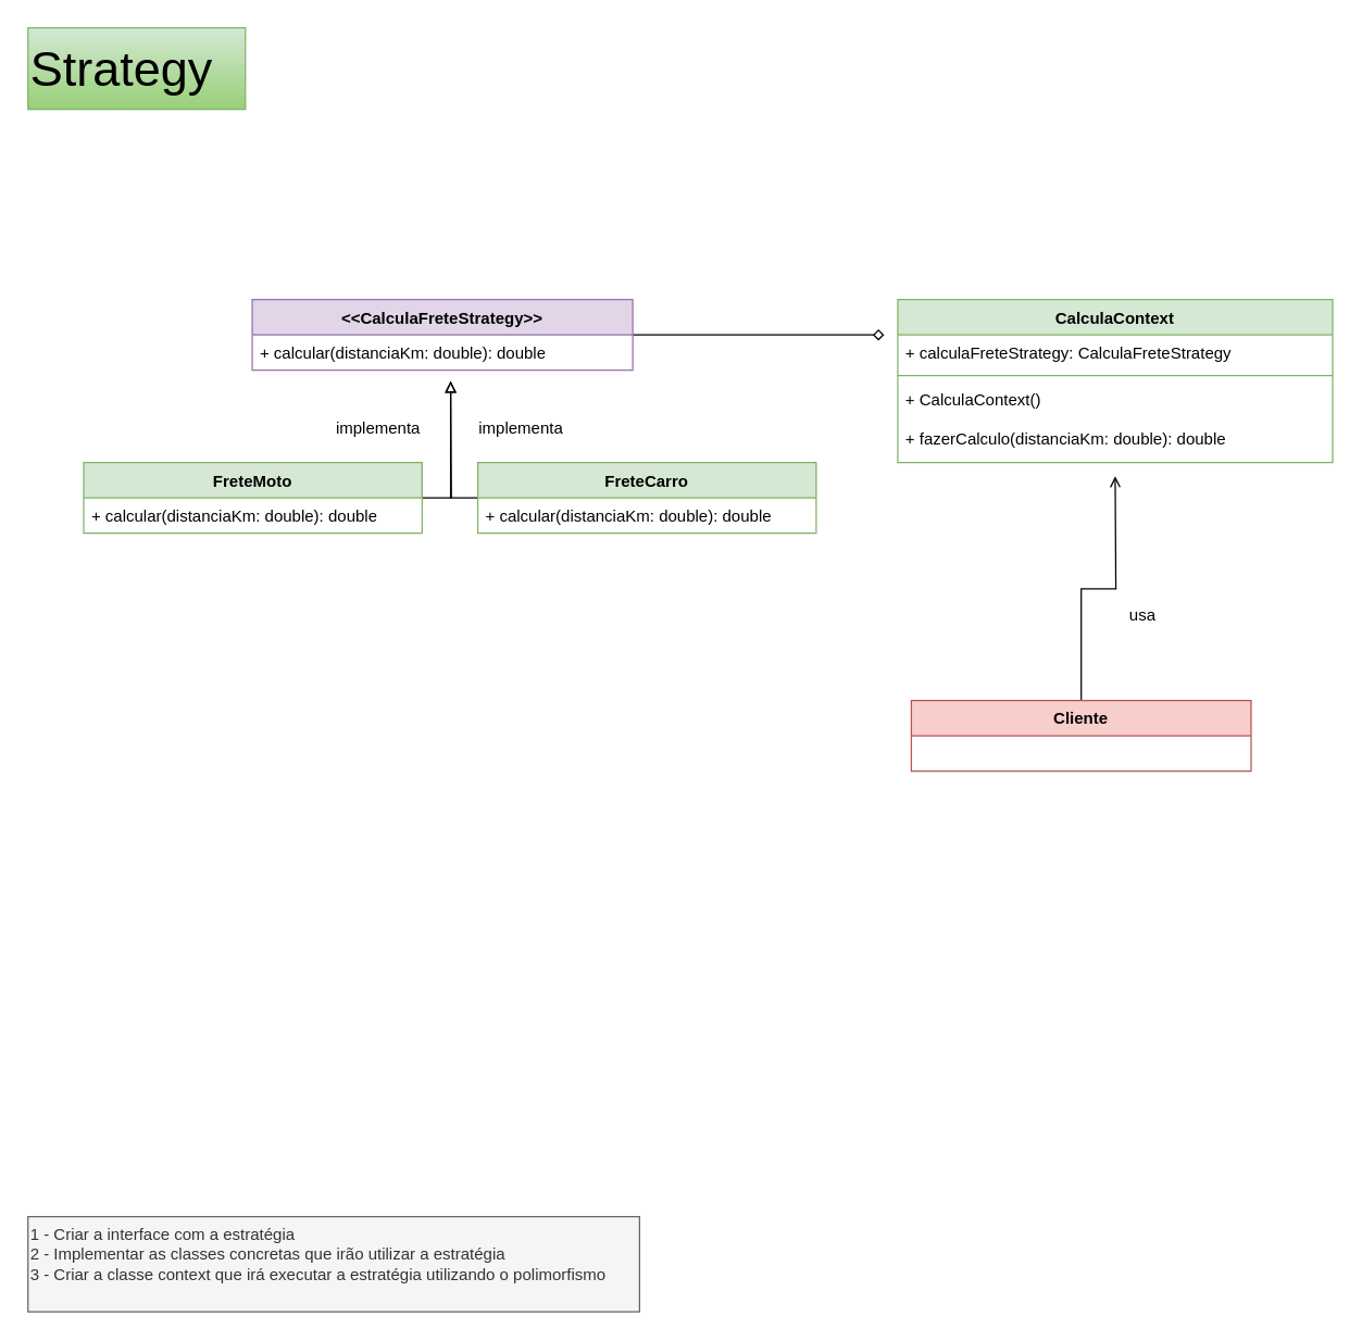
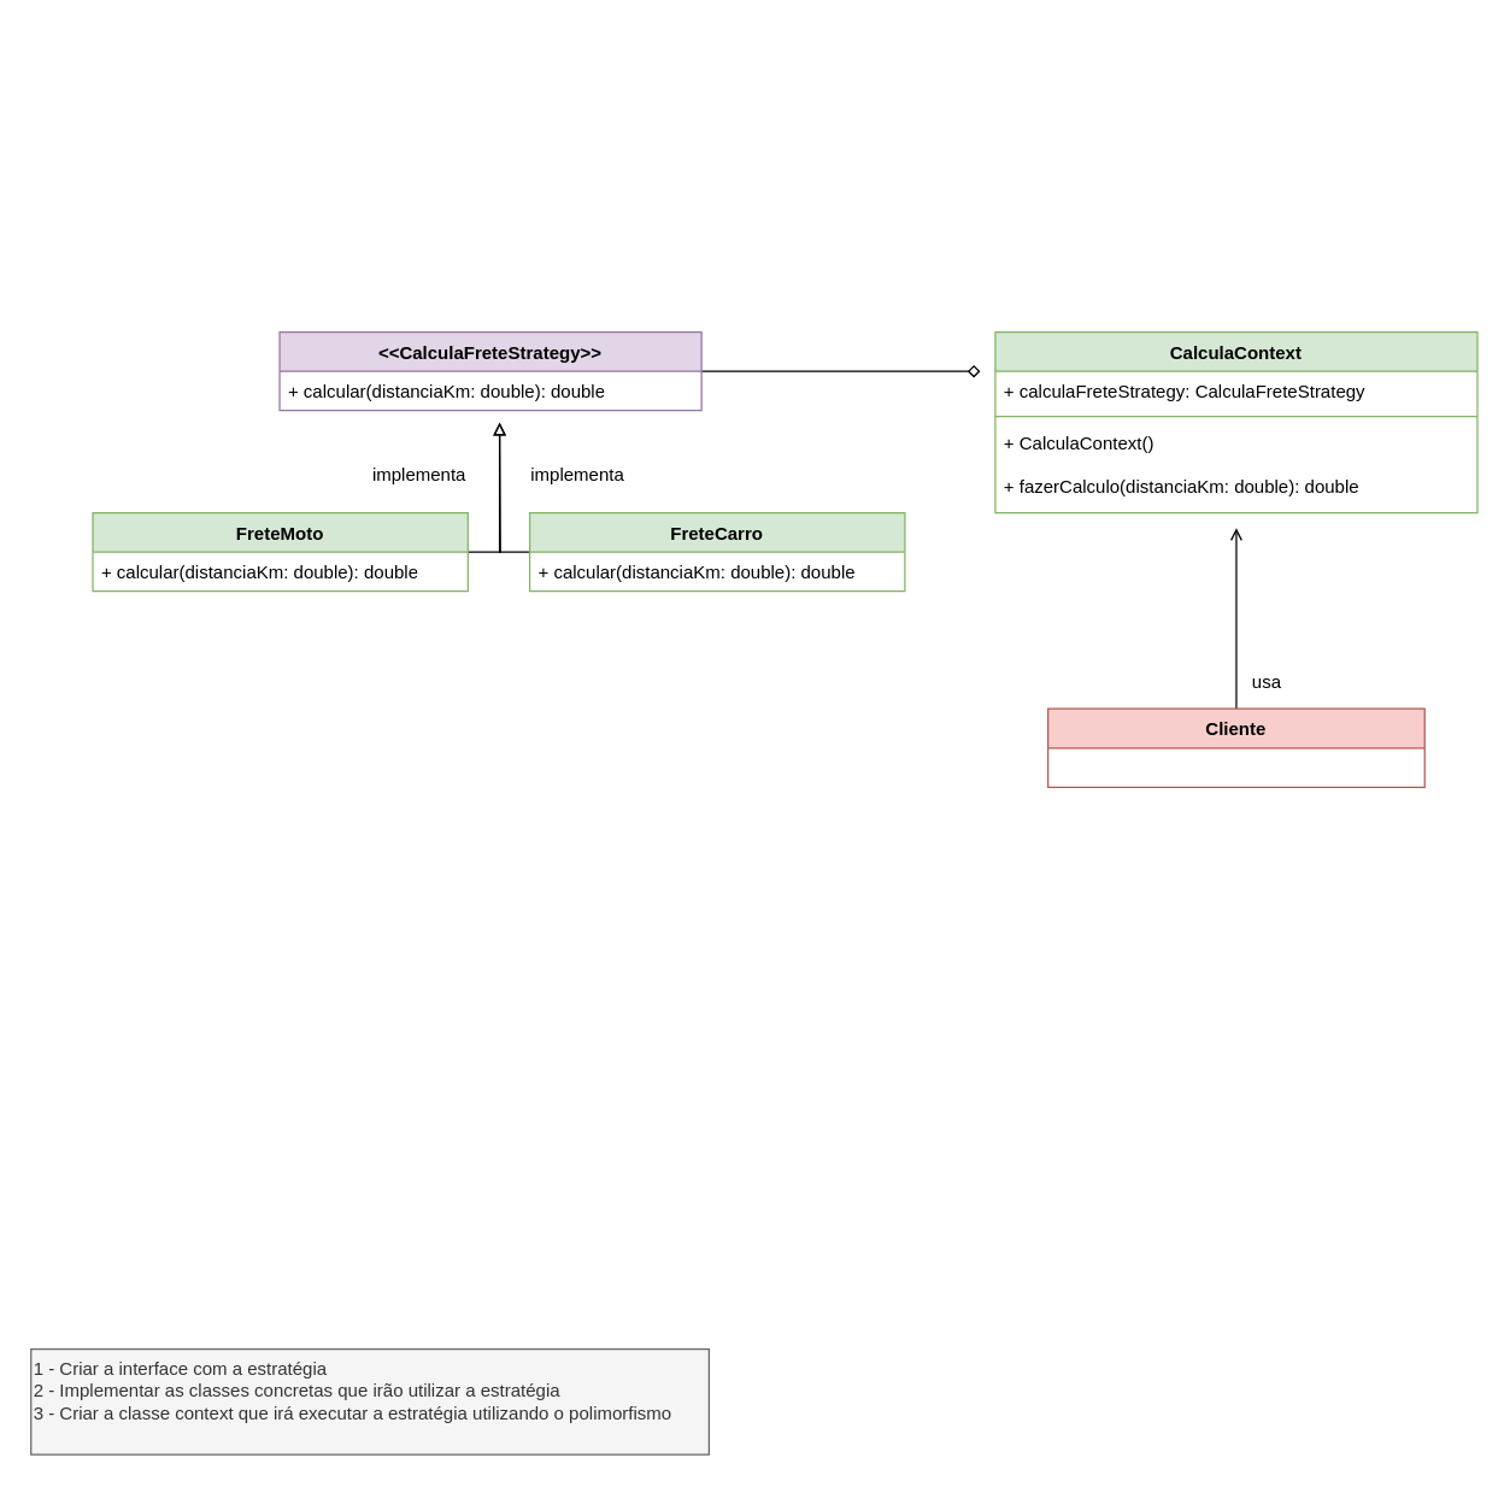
  <mxCell id="0" />
  <mxCell id="1" parent="0" />
  <mxCell id="2" style="edgeStyle=orthogonalEdgeStyle;rounded=0;orthogonalLoop=1;jettySize=auto;html=1;endArrow=open;endFill=0;" edge="1" parent="1" source="3"><mxGeometry relative="1" as="geometry"><mxPoint x="820" y="350" as="targetPoint" /></mxGeometry></mxCell>
- <mxCell id="3" value="Cliente" style="swimlane;fontStyle=1;align=center;verticalAlign=top;childLayout=stackLayout;horizontal=1;startSize=26;horizontalStack=0;resizeParent=1;resizeParentMax=0;resizeLast=0;collapsible=1;marginBottom=0;whiteSpace=wrap;html=1;fillColor=#f8cecc;strokeColor=#b85450;" parent="1" vertex="1"><mxGeometry x="670" y="515" width="250" height="52" as="geometry" /></mxCell>
+ <mxCell id="3" value="Cliente" style="swimlane;fontStyle=1;align=center;verticalAlign=top;childLayout=stackLayout;horizontal=1;startSize=26;horizontalStack=0;resizeParent=1;resizeParentMax=0;resizeLast=0;collapsible=1;marginBottom=0;whiteSpace=wrap;html=1;fillColor=#f8cecc;strokeColor=#b85450;" parent="1" vertex="1"><mxGeometry x="695" y="470" width="250" height="52" as="geometry" /></mxCell>
  <mxCell id="4" value="&lt;div&gt;1 - Criar a interface com a estratégia&lt;/div&gt;&lt;div&gt;2 - Implementar as classes concretas que irão utilizar a estratégia&lt;/div&gt;&lt;div&gt;3 - Criar a classe context que irá executar a estratégia utilizando o polimorfismo&lt;/div&gt;&lt;div&gt;&lt;br&gt;&lt;/div&gt;" style="text;html=1;align=left;verticalAlign=middle;resizable=0;points=[];autosize=1;strokeColor=#666666;fillColor=#f5f5f5;fontColor=#333333;" parent="1" vertex="1"><mxGeometry x="20" y="895" width="450" height="70" as="geometry" /></mxCell>
  <mxCell id="5" style="edgeStyle=orthogonalEdgeStyle;rounded=0;orthogonalLoop=1;jettySize=auto;html=1;endArrow=diamond;endFill=0;" edge="1" parent="1" source="6"><mxGeometry relative="1" as="geometry"><mxPoint x="650" y="246" as="targetPoint" /></mxGeometry></mxCell>
  <mxCell id="6" value="&amp;lt;&amp;lt;CalculaFreteStrategy&amp;gt;&amp;gt;" style="swimlane;fontStyle=1;align=center;verticalAlign=top;childLayout=stackLayout;horizontal=1;startSize=26;horizontalStack=0;resizeParent=1;resizeParentMax=0;resizeLast=0;collapsible=1;marginBottom=0;whiteSpace=wrap;html=1;fillColor=#e1d5e7;strokeColor=#9673a6;" parent="1" vertex="1"><mxGeometry x="185" y="220" width="280" height="52" as="geometry" /></mxCell>
  <mxCell id="7" value="+ calcular(distanciaKm: double): double" style="text;strokeColor=none;fillColor=none;align=left;verticalAlign=top;spacingLeft=4;spacingRight=4;overflow=hidden;rotatable=0;points=[[0,0.5],[1,0.5]];portConstraint=eastwest;whiteSpace=wrap;html=1;" parent="6" vertex="1"><mxGeometry y="26" width="280" height="26" as="geometry" /></mxCell>
  <mxCell id="8" style="edgeStyle=orthogonalEdgeStyle;rounded=0;orthogonalLoop=1;jettySize=auto;html=1;endArrow=block;endFill=0;" edge="1" parent="1" source="9"><mxGeometry relative="1" as="geometry"><mxPoint x="331" y="280" as="targetPoint" /></mxGeometry></mxCell>
  <mxCell id="9" value="FreteMoto" style="swimlane;fontStyle=1;align=center;verticalAlign=top;childLayout=stackLayout;horizontal=1;startSize=26;horizontalStack=0;resizeParent=1;resizeParentMax=0;resizeLast=0;collapsible=1;marginBottom=0;whiteSpace=wrap;html=1;fillColor=#d5e8d4;strokeColor=#82b366;" parent="1" vertex="1"><mxGeometry x="61" y="340" width="249" height="52" as="geometry" /></mxCell>
  <mxCell id="10" value="+ calcular(distanciaKm: double): double" style="text;strokeColor=none;fillColor=none;align=left;verticalAlign=top;spacingLeft=4;spacingRight=4;overflow=hidden;rotatable=0;points=[[0,0.5],[1,0.5]];portConstraint=eastwest;whiteSpace=wrap;html=1;" parent="9" vertex="1"><mxGeometry y="26" width="249" height="26" as="geometry" /></mxCell>
  <mxCell id="11" style="edgeStyle=orthogonalEdgeStyle;rounded=0;orthogonalLoop=1;jettySize=auto;html=1;endArrow=block;endFill=0;" edge="1" parent="1" source="12"><mxGeometry relative="1" as="geometry"><mxPoint x="331" y="280" as="targetPoint" /></mxGeometry></mxCell>
  <mxCell id="12" value="FreteCarro" style="swimlane;fontStyle=1;align=center;verticalAlign=top;childLayout=stackLayout;horizontal=1;startSize=26;horizontalStack=0;resizeParent=1;resizeParentMax=0;resizeLast=0;collapsible=1;marginBottom=0;whiteSpace=wrap;html=1;fillColor=#d5e8d4;strokeColor=#82b366;" parent="1" vertex="1"><mxGeometry x="351" y="340" width="249" height="52" as="geometry" /></mxCell>
  <mxCell id="13" value="+ calcular(distanciaKm: double): double" style="text;strokeColor=none;fillColor=none;align=left;verticalAlign=top;spacingLeft=4;spacingRight=4;overflow=hidden;rotatable=0;points=[[0,0.5],[1,0.5]];portConstraint=eastwest;whiteSpace=wrap;html=1;" parent="12" vertex="1"><mxGeometry y="26" width="249" height="26" as="geometry" /></mxCell>
- <mxCell id="14" value="&lt;font style=&quot;font-size: 36px;&quot;&gt;Strategy&lt;/font&gt;" style="text;html=1;align=left;verticalAlign=middle;resizable=0;points=[];autosize=1;fillColor=#d5e8d4;strokeColor=#82b366;gradientColor=#97d077;" vertex="1" parent="1"><mxGeometry x="20" y="20" width="160" height="60" as="geometry" /></mxCell>
  <mxCell id="15" value="CalculaContext" style="swimlane;fontStyle=1;align=center;verticalAlign=top;childLayout=stackLayout;horizontal=1;startSize=26;horizontalStack=0;resizeParent=1;resizeParentMax=0;resizeLast=0;collapsible=1;marginBottom=0;whiteSpace=wrap;html=1;fillColor=#d5e8d4;strokeColor=#82b366;" vertex="1" parent="1"><mxGeometry x="660" y="220" width="320" height="120" as="geometry" /></mxCell>
  <mxCell id="16" value="+ calculaFreteStrategy:&amp;nbsp;CalculaFreteStrategy" style="text;strokeColor=none;fillColor=none;align=left;verticalAlign=top;spacingLeft=4;spacingRight=4;overflow=hidden;rotatable=0;points=[[0,0.5],[1,0.5]];portConstraint=eastwest;whiteSpace=wrap;html=1;" vertex="1" parent="15"><mxGeometry y="26" width="320" height="26" as="geometry" /></mxCell>
  <mxCell id="17" value="" style="line;strokeWidth=1;fillColor=none;align=left;verticalAlign=middle;spacingTop=-1;spacingLeft=3;spacingRight=3;rotatable=0;labelPosition=right;points=[];portConstraint=eastwest;strokeColor=inherit;" vertex="1" parent="15"><mxGeometry y="52" width="320" height="8" as="geometry" /></mxCell>
  <mxCell id="18" value="+&amp;nbsp;CalculaContext()&lt;br&gt;&lt;br&gt;+ fazerCalculo(distanciaKm: double): double" style="text;strokeColor=none;fillColor=none;align=left;verticalAlign=top;spacingLeft=4;spacingRight=4;overflow=hidden;rotatable=0;points=[[0,0.5],[1,0.5]];portConstraint=eastwest;whiteSpace=wrap;html=1;" vertex="1" parent="15"><mxGeometry y="60" width="320" height="60" as="geometry" /></mxCell>
  <mxCell id="19" value="usa" style="text;html=1;align=center;verticalAlign=middle;resizable=0;points=[];autosize=1;strokeColor=none;fillColor=none;" vertex="1" parent="1"><mxGeometry x="820" y="438" width="40" height="30" as="geometry" /></mxCell>
  <mxCell id="20" value="implementa" style="text;html=1;align=left;verticalAlign=middle;resizable=0;points=[];autosize=1;strokeColor=none;fillColor=none;" vertex="1" parent="1"><mxGeometry x="350" y="300" width="90" height="30" as="geometry" /></mxCell>
  <mxCell id="21" value="implementa" style="text;html=1;align=right;verticalAlign=middle;resizable=0;points=[];autosize=1;strokeColor=none;fillColor=none;" vertex="1" parent="1"><mxGeometry x="220" y="300" width="90" height="30" as="geometry" /></mxCell>
